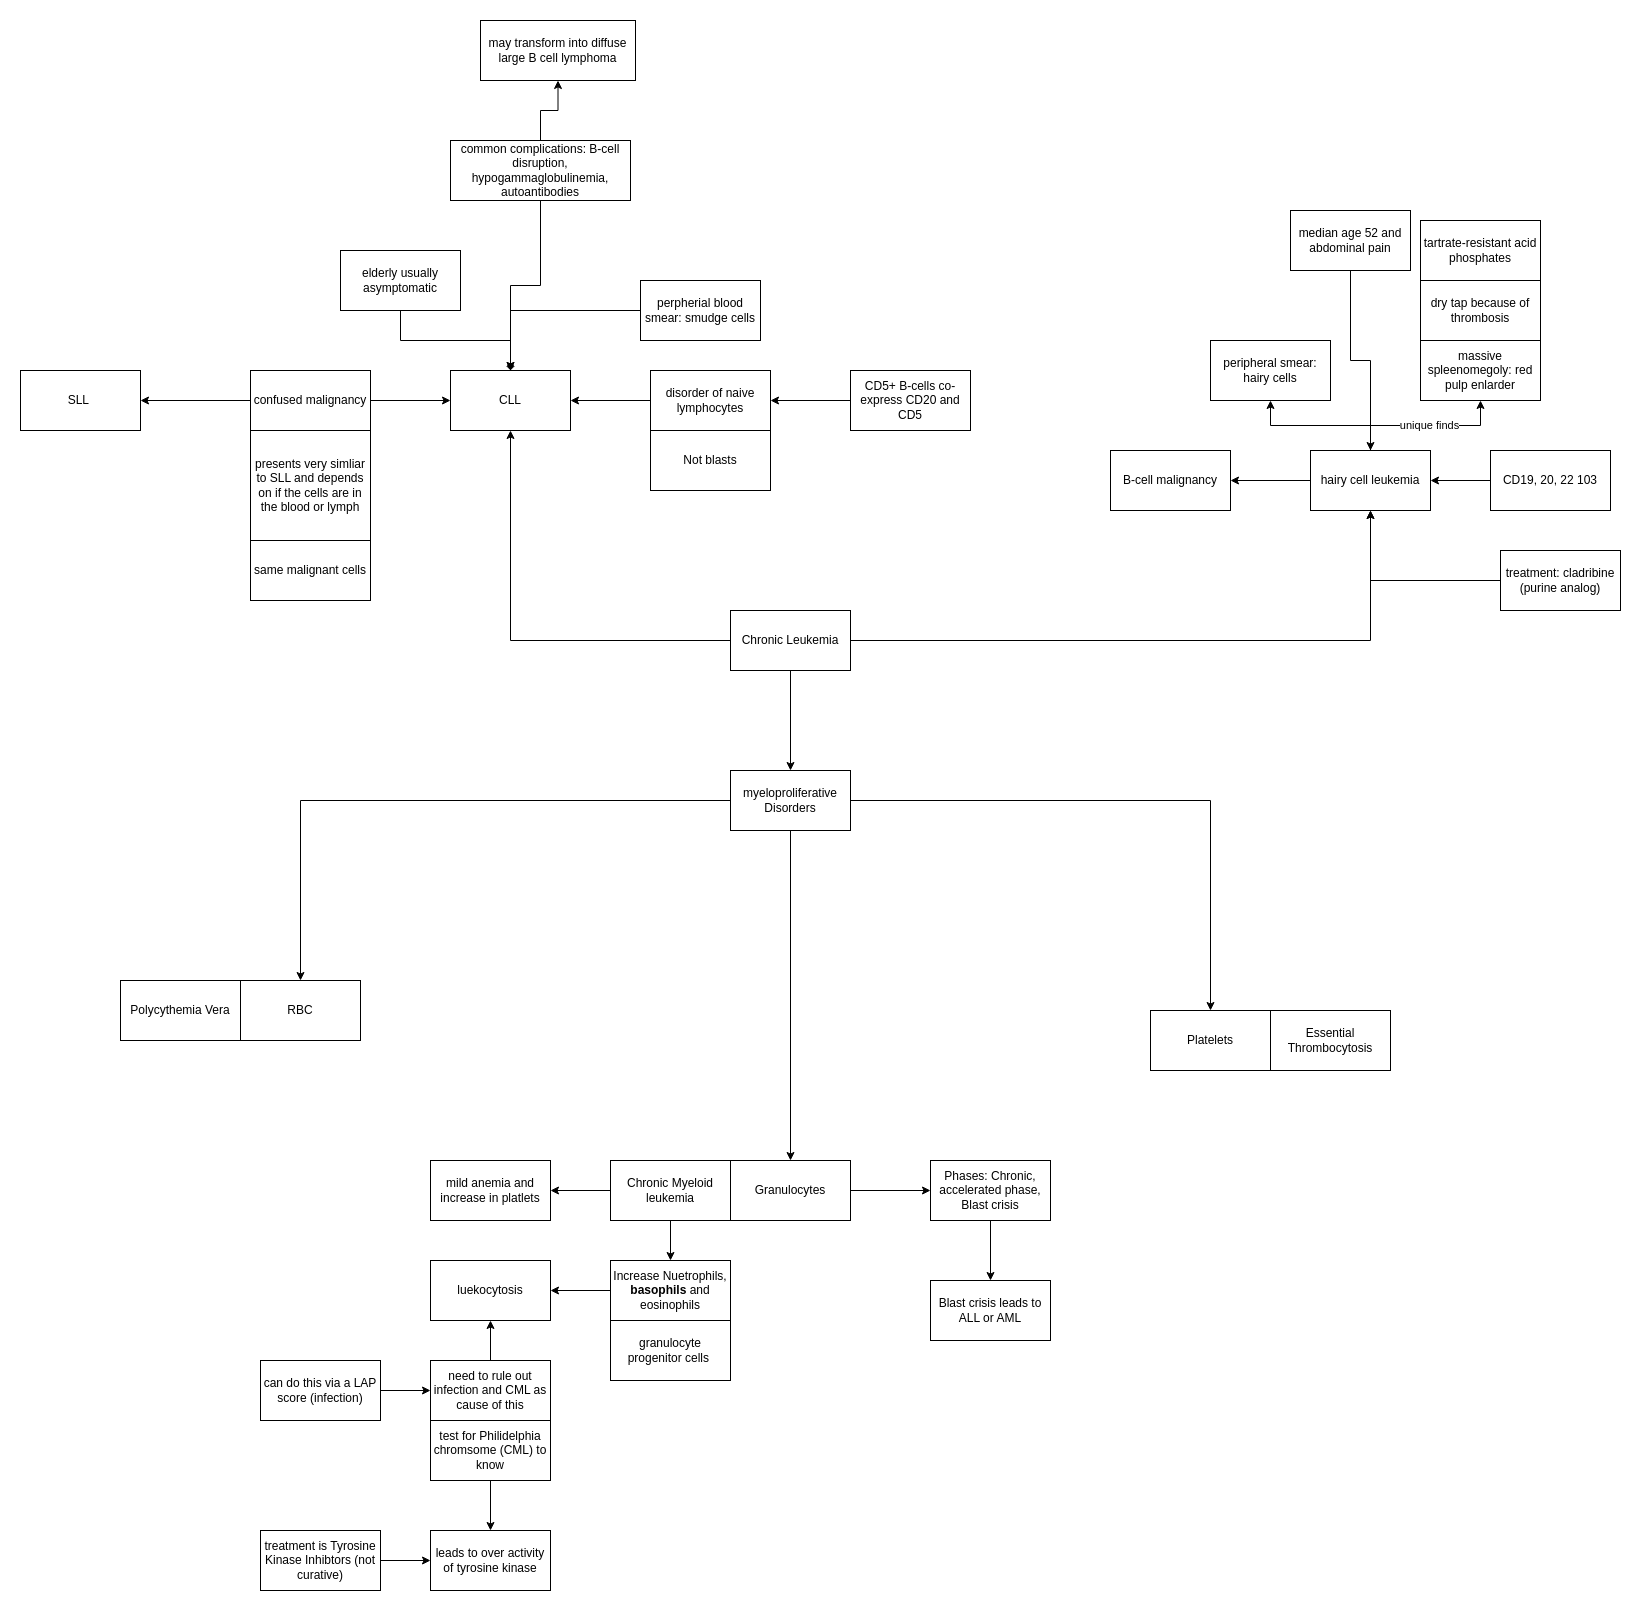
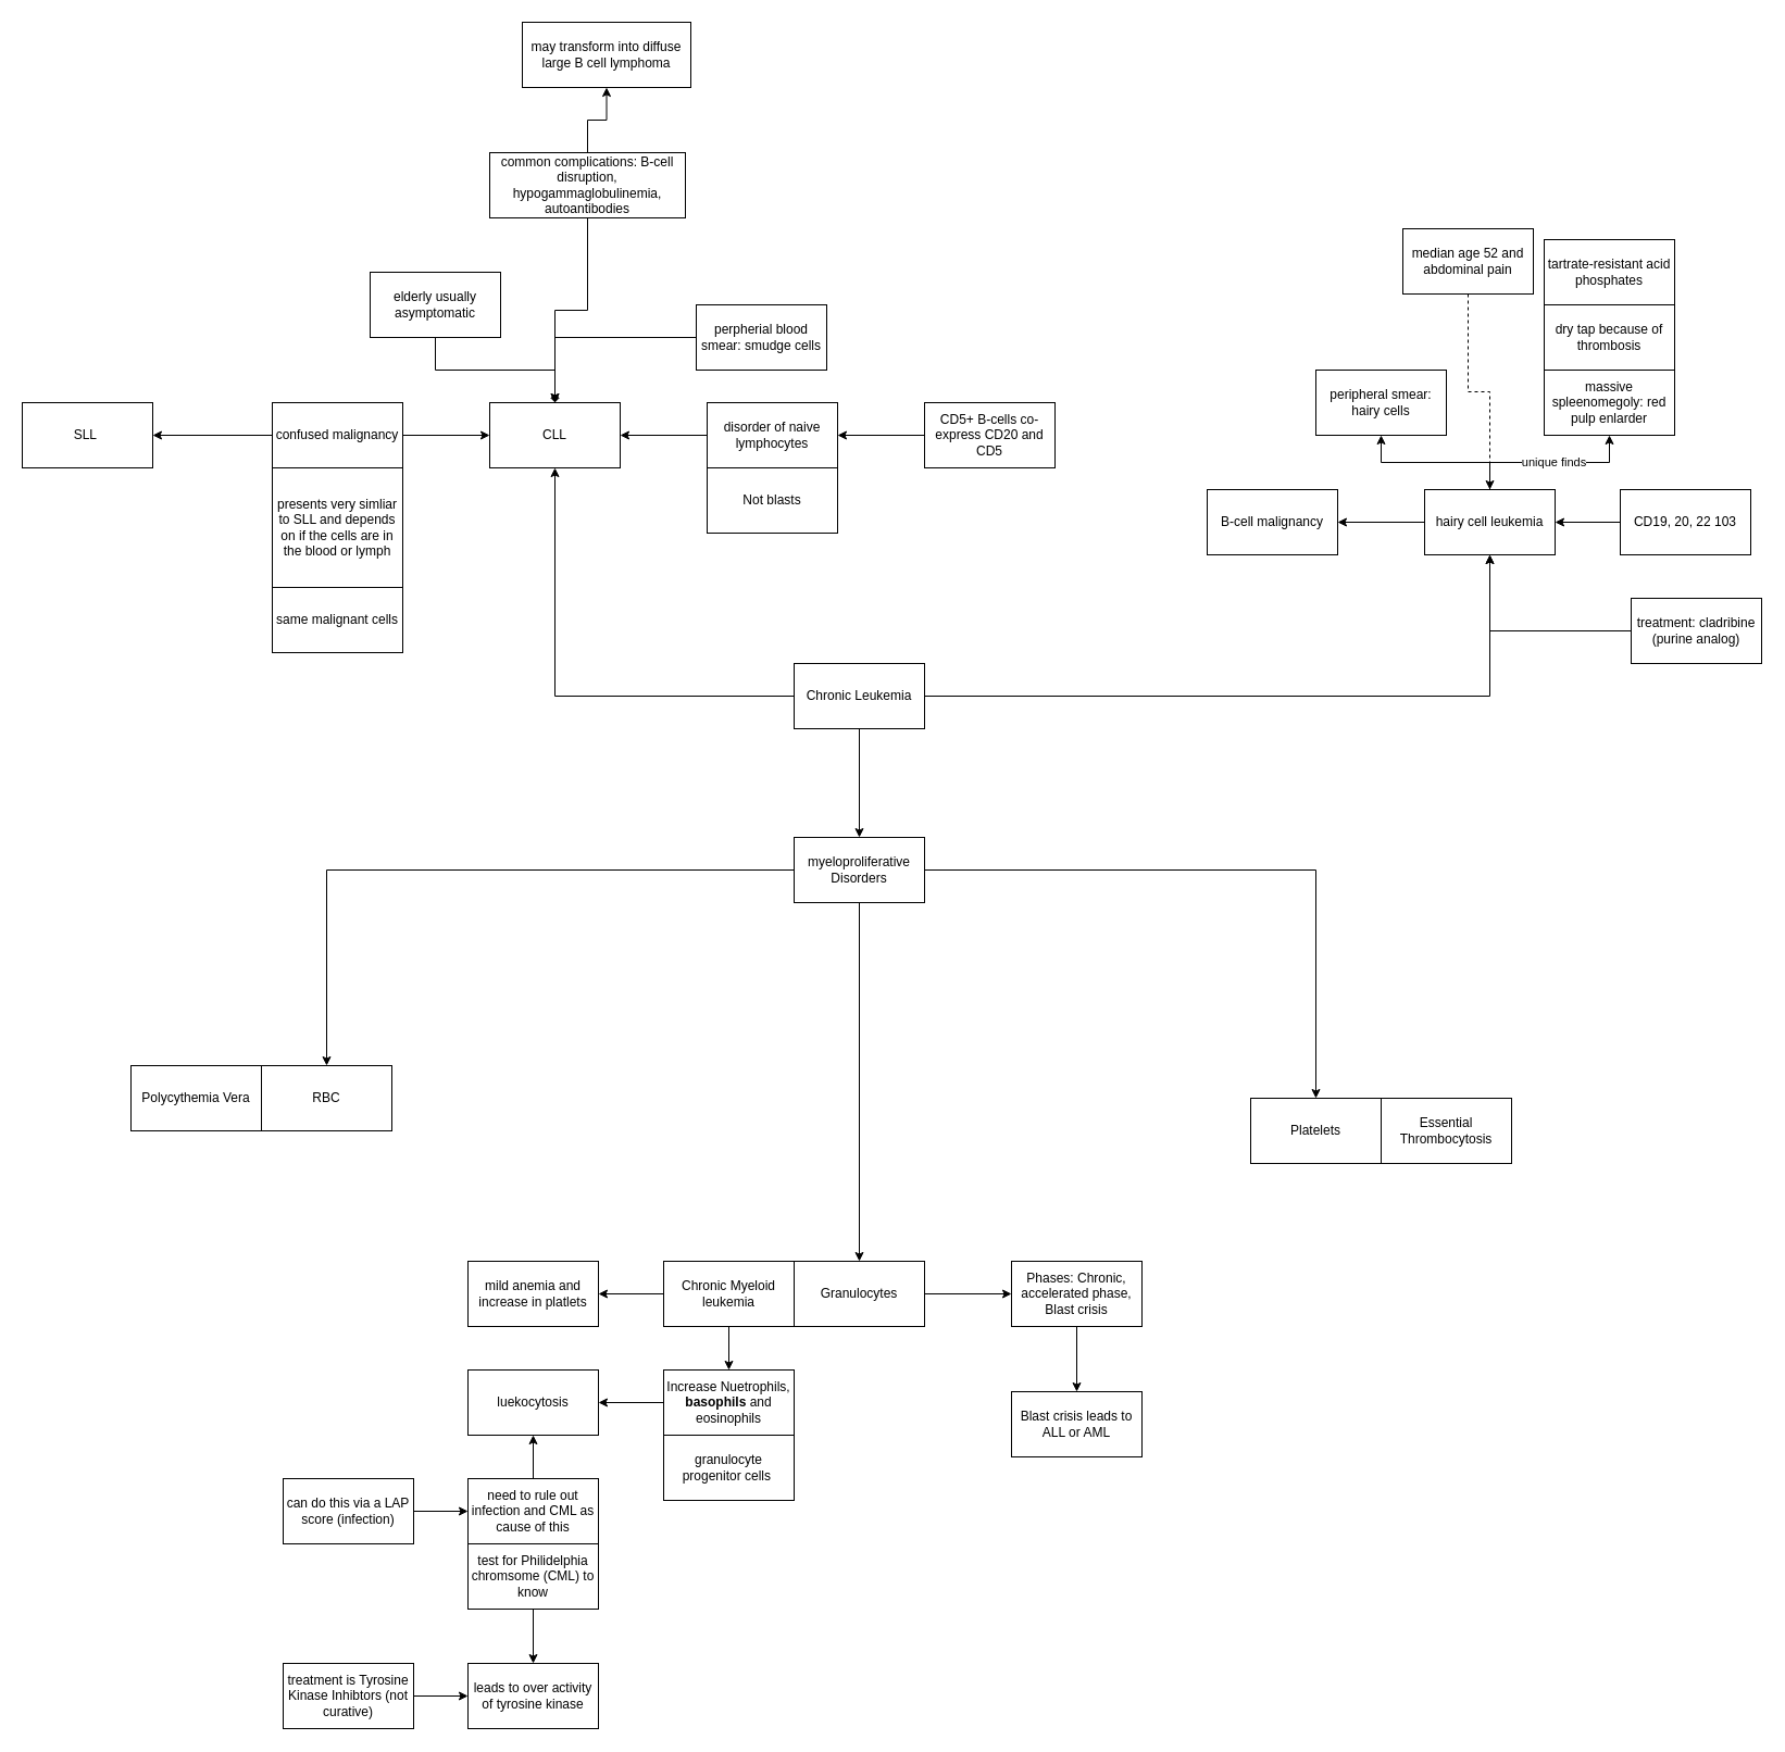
  <mxCell id="0" />
  <mxCell id="1" parent="0" />
  <mxCell id="2" style="edgeStyle=orthogonalEdgeStyle;rounded=0;orthogonalLoop=1;jettySize=auto;html=1;entryX=0.5;entryY=0;entryDx=0;entryDy=0;" edge="1" parent="1" source="5" target="9"><mxGeometry relative="1" as="geometry" /></mxCell>
  <mxCell id="3" style="edgeStyle=orthogonalEdgeStyle;rounded=0;orthogonalLoop=1;jettySize=auto;html=1;" edge="1" parent="1" source="5" target="36"><mxGeometry relative="1" as="geometry" /></mxCell>
  <mxCell id="4" style="edgeStyle=orthogonalEdgeStyle;rounded=0;orthogonalLoop=1;jettySize=auto;html=1;" edge="1" parent="1" source="5" target="60"><mxGeometry relative="1" as="geometry" /></mxCell>
  <mxCell id="5" value="Chronic Leukemia" style="rounded=0;whiteSpace=wrap;html=1;" vertex="1" parent="1"><mxGeometry x="730" y="610" width="120" height="60" as="geometry" /></mxCell>
  <mxCell id="6" style="edgeStyle=orthogonalEdgeStyle;rounded=0;orthogonalLoop=1;jettySize=auto;html=1;entryX=0.5;entryY=0;entryDx=0;entryDy=0;" edge="1" parent="1" source="9" target="10"><mxGeometry relative="1" as="geometry" /></mxCell>
  <mxCell id="7" style="edgeStyle=orthogonalEdgeStyle;rounded=0;orthogonalLoop=1;jettySize=auto;html=1;entryX=0.5;entryY=0;entryDx=0;entryDy=0;" edge="1" parent="1" source="9" target="12"><mxGeometry relative="1" as="geometry" /></mxCell>
  <mxCell id="8" style="edgeStyle=orthogonalEdgeStyle;rounded=0;orthogonalLoop=1;jettySize=auto;html=1;" edge="1" parent="1" source="9" target="13"><mxGeometry relative="1" as="geometry" /></mxCell>
  <mxCell id="9" value="myeloproliferative Disorders" style="rounded=0;whiteSpace=wrap;html=1;" vertex="1" parent="1"><mxGeometry x="730" y="770" width="120" height="60" as="geometry" /></mxCell>
  <mxCell id="10" value="RBC" style="rounded=0;whiteSpace=wrap;html=1;" vertex="1" parent="1"><mxGeometry x="240" y="980" width="120" height="60" as="geometry" /></mxCell>
  <mxCell id="11" style="edgeStyle=orthogonalEdgeStyle;rounded=0;orthogonalLoop=1;jettySize=auto;html=1;" edge="1" parent="1" source="12" target="25"><mxGeometry relative="1" as="geometry" /></mxCell>
  <mxCell id="12" value="Granulocytes" style="rounded=0;whiteSpace=wrap;html=1;" vertex="1" parent="1"><mxGeometry x="730" y="1160" width="120" height="60" as="geometry" /></mxCell>
  <mxCell id="13" value="Platelets" style="rounded=0;whiteSpace=wrap;html=1;" vertex="1" parent="1"><mxGeometry x="1150" y="1010" width="120" height="60" as="geometry" /></mxCell>
  <mxCell id="14" value="Polycythemia Vera" style="rounded=0;whiteSpace=wrap;html=1;" vertex="1" parent="1"><mxGeometry x="120" y="980" width="120" height="60" as="geometry" /></mxCell>
  <mxCell id="15" value="" style="edgeStyle=orthogonalEdgeStyle;rounded=0;orthogonalLoop=1;jettySize=auto;html=1;" edge="1" parent="1" source="17" target="20"><mxGeometry relative="1" as="geometry" /></mxCell>
  <mxCell id="16" style="edgeStyle=orthogonalEdgeStyle;rounded=0;orthogonalLoop=1;jettySize=auto;html=1;entryX=1;entryY=0.5;entryDx=0;entryDy=0;entryPerimeter=0;" edge="1" parent="1" source="17" target="23"><mxGeometry relative="1" as="geometry"><mxPoint x="570" y="1190" as="targetPoint" /></mxGeometry></mxCell>
  <mxCell id="17" value="Chronic Myeloid leukemia" style="rounded=0;whiteSpace=wrap;html=1;" vertex="1" parent="1"><mxGeometry x="610" y="1160" width="120" height="60" as="geometry" /></mxCell>
  <mxCell id="18" value="Essential Thrombocytosis" style="rounded=0;whiteSpace=wrap;html=1;" vertex="1" parent="1"><mxGeometry x="1270" y="1010" width="120" height="60" as="geometry" /></mxCell>
  <mxCell id="19" style="edgeStyle=orthogonalEdgeStyle;rounded=0;orthogonalLoop=1;jettySize=auto;html=1;" edge="1" parent="1" source="20" target="21"><mxGeometry relative="1" as="geometry" /></mxCell>
  <mxCell id="20" value="Increase Nuetrophils, &lt;b&gt;basophils&lt;/b&gt; and eosinophils" style="rounded=0;whiteSpace=wrap;html=1;" vertex="1" parent="1"><mxGeometry x="610" y="1260" width="120" height="60" as="geometry" /></mxCell>
  <mxCell id="21" value="luekocytosis" style="rounded=0;whiteSpace=wrap;html=1;" vertex="1" parent="1"><mxGeometry x="430" y="1260" width="120" height="60" as="geometry" /></mxCell>
  <mxCell id="22" value="granulocyte progenitor cells&amp;nbsp;" style="rounded=0;whiteSpace=wrap;html=1;" vertex="1" parent="1"><mxGeometry x="610" y="1320" width="120" height="60" as="geometry" /></mxCell>
  <mxCell id="23" value="mild anemia and increase in platlets" style="rounded=0;whiteSpace=wrap;html=1;" vertex="1" parent="1"><mxGeometry x="430" y="1160" width="120" height="60" as="geometry" /></mxCell>
  <mxCell id="24" style="edgeStyle=orthogonalEdgeStyle;rounded=0;orthogonalLoop=1;jettySize=auto;html=1;" edge="1" parent="1" source="25" target="26"><mxGeometry relative="1" as="geometry" /></mxCell>
  <mxCell id="25" value="Phases: Chronic, accelerated phase, Blast crisis" style="rounded=0;whiteSpace=wrap;html=1;" vertex="1" parent="1"><mxGeometry x="930" y="1160" width="120" height="60" as="geometry" /></mxCell>
  <mxCell id="26" value="Blast crisis leads to ALL or AML" style="rounded=0;whiteSpace=wrap;html=1;" vertex="1" parent="1"><mxGeometry x="930" y="1280" width="120" height="60" as="geometry" /></mxCell>
  <mxCell id="27" value="" style="edgeStyle=orthogonalEdgeStyle;rounded=0;orthogonalLoop=1;jettySize=auto;html=1;" edge="1" parent="1" source="28" target="21"><mxGeometry relative="1" as="geometry" /></mxCell>
  <mxCell id="28" value="need to rule out infection and CML as cause of this" style="rounded=0;whiteSpace=wrap;html=1;" vertex="1" parent="1"><mxGeometry x="430" y="1360" width="120" height="60" as="geometry" /></mxCell>
  <mxCell id="29" value="" style="edgeStyle=orthogonalEdgeStyle;rounded=0;orthogonalLoop=1;jettySize=auto;html=1;" edge="1" parent="1" source="30" target="28"><mxGeometry relative="1" as="geometry" /></mxCell>
  <mxCell id="30" value="can do this via a LAP score (infection)" style="rounded=0;whiteSpace=wrap;html=1;" vertex="1" parent="1"><mxGeometry y="1360" width="120" height="60" as="geometry" x="260" /></mxCell>
  <mxCell id="31" style="edgeStyle=orthogonalEdgeStyle;rounded=0;orthogonalLoop=1;jettySize=auto;html=1;" edge="1" parent="1" source="32" target="33"><mxGeometry relative="1" as="geometry" /></mxCell>
  <mxCell id="32" value="test for Philidelphia chromsome (CML) to know" style="rounded=0;whiteSpace=wrap;html=1;" vertex="1" parent="1"><mxGeometry x="430" y="1420" width="120" height="60" as="geometry" /></mxCell>
  <mxCell id="33" value="leads to over activity of tyrosine kinase" style="rounded=0;whiteSpace=wrap;html=1;" vertex="1" parent="1"><mxGeometry x="430" y="1530" width="120" height="60" as="geometry" /></mxCell>
  <mxCell id="34" value="" style="edgeStyle=orthogonalEdgeStyle;rounded=0;orthogonalLoop=1;jettySize=auto;html=1;" edge="1" parent="1" source="35" target="33"><mxGeometry relative="1" as="geometry" /></mxCell>
  <mxCell id="35" value="treatment is Tyrosine Kinase Inhibtors (not curative)" style="rounded=0;whiteSpace=wrap;html=1;" vertex="1" parent="1"><mxGeometry y="1530" width="120" height="60" as="geometry" x="260" /></mxCell>
  <mxCell id="36" value="CLL" style="rounded=0;whiteSpace=wrap;html=1;" vertex="1" parent="1"><mxGeometry x="450" y="370" width="120" height="60" as="geometry" /></mxCell>
  <mxCell id="37" value="" style="edgeStyle=orthogonalEdgeStyle;rounded=0;orthogonalLoop=1;jettySize=auto;html=1;" edge="1" parent="1" source="38" target="36"><mxGeometry relative="1" as="geometry" /></mxCell>
  <mxCell id="38" value="disorder of naive lymphocytes" style="rounded=0;whiteSpace=wrap;html=1;" vertex="1" parent="1"><mxGeometry x="650" y="370" width="120" height="60" as="geometry" /></mxCell>
  <mxCell id="39" value="Not blasts" style="rounded=0;whiteSpace=wrap;html=1;" vertex="1" parent="1"><mxGeometry x="650" y="430" width="120" height="60" as="geometry" /></mxCell>
  <mxCell id="40" style="edgeStyle=orthogonalEdgeStyle;rounded=0;orthogonalLoop=1;jettySize=auto;html=1;" edge="1" parent="1" source="41" target="38"><mxGeometry relative="1" as="geometry"><mxPoint x="840" y="400" as="targetPoint" /></mxGeometry></mxCell>
  <mxCell id="41" value="CD5+ B-cells co-express CD20 and CD5" style="rounded=0;whiteSpace=wrap;html=1;" vertex="1" parent="1"><mxGeometry x="850" y="370" width="120" height="60" as="geometry" /></mxCell>
  <mxCell id="42" value="" style="edgeStyle=orthogonalEdgeStyle;rounded=0;orthogonalLoop=1;jettySize=auto;html=1;" edge="1" parent="1" source="44" target="36"><mxGeometry relative="1" as="geometry" /></mxCell>
  <mxCell id="43" style="edgeStyle=orthogonalEdgeStyle;rounded=0;orthogonalLoop=1;jettySize=auto;html=1;" edge="1" parent="1" source="44" target="45"><mxGeometry relative="1" as="geometry" /></mxCell>
  <mxCell id="44" value="confused malignancy" style="rounded=0;whiteSpace=wrap;html=1;" vertex="1" parent="1"><mxGeometry x="250" y="370" width="120" height="60" as="geometry" /></mxCell>
  <mxCell id="45" value="SLL&amp;nbsp;" style="rounded=0;whiteSpace=wrap;html=1;" vertex="1" parent="1"><mxGeometry x="20" y="370" width="120" height="60" as="geometry" /></mxCell>
  <mxCell id="46" value="presents very simliar to SLL and depends on if the cells are in the blood or lymph" style="rounded=0;whiteSpace=wrap;html=1;" vertex="1" parent="1"><mxGeometry x="250" y="430" width="120" height="110" as="geometry" /></mxCell>
  <mxCell id="47" value="same malignant cells" style="rounded=0;whiteSpace=wrap;html=1;" vertex="1" parent="1"><mxGeometry x="250" y="540" width="120" height="60" as="geometry" /></mxCell>
  <mxCell id="48" style="edgeStyle=orthogonalEdgeStyle;rounded=0;orthogonalLoop=1;jettySize=auto;html=1;endArrow=diamond;" edge="1" parent="1" source="49" target="36"><mxGeometry relative="1" as="geometry" /></mxCell>
  <mxCell id="49" value="elderly usually asymptomatic" style="rounded=0;whiteSpace=wrap;html=1;" vertex="1" parent="1"><mxGeometry x="340" y="250" width="120" height="60" as="geometry" /></mxCell>
  <mxCell id="50" style="edgeStyle=orthogonalEdgeStyle;rounded=0;orthogonalLoop=1;jettySize=auto;html=1;" edge="1" parent="1" source="51" target="36"><mxGeometry relative="1" as="geometry" /></mxCell>
  <mxCell id="51" value="perpherial blood smear: smudge cells" style="rounded=0;whiteSpace=wrap;html=1;" vertex="1" parent="1"><mxGeometry x="640" y="280" width="120" height="60" as="geometry" /></mxCell>
  <mxCell id="52" style="edgeStyle=orthogonalEdgeStyle;rounded=0;orthogonalLoop=1;jettySize=auto;html=1;" edge="1" parent="1" source="54" target="36"><mxGeometry relative="1" as="geometry" /></mxCell>
  <mxCell id="53" style="edgeStyle=orthogonalEdgeStyle;rounded=0;orthogonalLoop=1;jettySize=auto;html=1;" edge="1" parent="1" source="54" target="55"><mxGeometry relative="1" as="geometry" /></mxCell>
  <mxCell id="54" value="common complications: B-cell disruption, hypogammaglobulinemia, autoantibodies" style="rounded=0;whiteSpace=wrap;html=1;" vertex="1" parent="1"><mxGeometry x="450" y="140" width="180" height="60" as="geometry" /></mxCell>
  <mxCell id="55" value="may transform into diffuse large B cell lymphoma" style="rounded=0;whiteSpace=wrap;html=1;" vertex="1" parent="1"><mxGeometry x="480" y="20" width="155" height="60" as="geometry" /></mxCell>
  <mxCell id="56" style="edgeStyle=orthogonalEdgeStyle;rounded=0;orthogonalLoop=1;jettySize=auto;html=1;" edge="1" parent="1" source="60" target="61"><mxGeometry relative="1" as="geometry" /></mxCell>
  <mxCell id="57" style="edgeStyle=orthogonalEdgeStyle;rounded=0;orthogonalLoop=1;jettySize=auto;html=1;" edge="1" parent="1" source="60" target="62"><mxGeometry relative="1" as="geometry" /></mxCell>
  <mxCell id="58" style="edgeStyle=orthogonalEdgeStyle;rounded=0;orthogonalLoop=1;jettySize=auto;html=1;" edge="1" parent="1" source="60" target="65"><mxGeometry relative="1" as="geometry" /></mxCell>
  <mxCell id="59" value="unique finds" style="edgeLabel;html=1;align=center;verticalAlign=middle;resizable=0;points=[];" vertex="1" connectable="0" parent="58"><mxGeometry x="0.04" y="1" relative="1" as="geometry"><mxPoint as="offset" /></mxGeometry></mxCell>
  <mxCell id="60" value="hairy cell leukemia" style="rounded=0;whiteSpace=wrap;html=1;" vertex="1" parent="1"><mxGeometry x="1310" y="450" width="120" height="60" as="geometry" /></mxCell>
  <mxCell id="61" value="B-cell malignancy" style="rounded=0;whiteSpace=wrap;html=1;" vertex="1" parent="1"><mxGeometry x="1110" y="450" width="120" height="60" as="geometry" /></mxCell>
  <mxCell id="62" value="peripheral smear: hairy cells" style="rounded=0;whiteSpace=wrap;html=1;" vertex="1" parent="1"><mxGeometry x="1210" y="340" width="120" height="60" as="geometry" /></mxCell>
  <mxCell id="63" value="" style="edgeStyle=orthogonalEdgeStyle;rounded=0;orthogonalLoop=1;jettySize=auto;html=1;" edge="1" parent="1" source="64" target="60"><mxGeometry relative="1" as="geometry" /></mxCell>
  <mxCell id="64" value="CD19, 20, 22 103" style="rounded=0;whiteSpace=wrap;html=1;" vertex="1" parent="1"><mxGeometry x="1490" y="450" width="120" height="60" as="geometry" /></mxCell>
  <mxCell id="65" value="massive spleenomegoly: red pulp enlarder" style="rounded=0;whiteSpace=wrap;html=1;" vertex="1" parent="1"><mxGeometry x="1420" y="340" width="120" height="60" as="geometry" /></mxCell>
  <mxCell id="66" value="dry tap because of thrombosis" style="rounded=0;whiteSpace=wrap;html=1;" vertex="1" parent="1"><mxGeometry x="1420" y="280" width="120" height="60" as="geometry" /></mxCell>
  <mxCell id="67" value="tartrate-resistant acid phosphates" style="rounded=0;whiteSpace=wrap;html=1;" vertex="1" parent="1"><mxGeometry x="1420" y="220" width="120" height="60" as="geometry" /></mxCell>
- <mxCell id="68" style="edgeStyle=orthogonalEdgeStyle;rounded=0;orthogonalLoop=1;jettySize=auto;html=1;" edge="1" parent="1" source="69" target="60"><mxGeometry relative="1" as="geometry" /></mxCell>
+ <mxCell id="68" style="edgeStyle=orthogonalEdgeStyle;rounded=0;orthogonalLoop=1;jettySize=auto;html=1;dashed=1;" edge="1" parent="1" source="69" target="60"><mxGeometry relative="1" as="geometry" /></mxCell>
  <mxCell id="69" value="median age 52 and abdominal pain" style="rounded=0;whiteSpace=wrap;html=1;" vertex="1" parent="1"><mxGeometry x="1290" y="210" width="120" height="60" as="geometry" /></mxCell>
  <mxCell id="70" style="edgeStyle=orthogonalEdgeStyle;rounded=0;orthogonalLoop=1;jettySize=auto;html=1;" edge="1" parent="1" source="71" target="60"><mxGeometry relative="1" as="geometry" /></mxCell>
  <mxCell id="71" value="treatment: cladribine (purine analog)" style="rounded=0;whiteSpace=wrap;html=1;" vertex="1" parent="1"><mxGeometry x="1500" y="550" width="120" height="60" as="geometry" /></mxCell>
